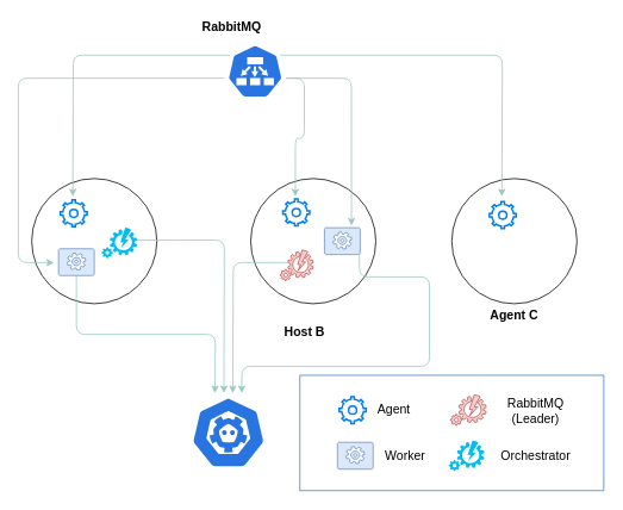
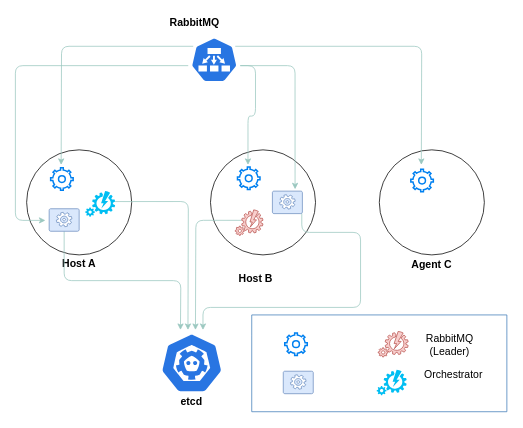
  <mxCell id="0" />
  <mxCell id="1" parent="0" />
  <mxCell id="2" value="" style="ellipse;whiteSpace=wrap;html=1;aspect=fixed;fillColor=none;" vertex="1" parent="1"><mxGeometry x="35" y="199" width="140" height="140" as="geometry" /></mxCell>
  <mxCell id="3" value="" style="ellipse;whiteSpace=wrap;html=1;aspect=fixed;fillColor=none;" parent="1" vertex="1"><mxGeometry x="505" y="199" width="140" height="140" as="geometry" /></mxCell>
  <mxCell id="4" value="" style="ellipse;whiteSpace=wrap;html=1;aspect=fixed;fillColor=none;" vertex="1" parent="1"><mxGeometry x="280" y="199" width="140" height="140" as="geometry" /></mxCell>
  <mxCell id="5" style="edgeStyle=orthogonalEdgeStyle;rounded=1;orthogonalLoop=1;jettySize=auto;html=1;exitX=1;exitY=0.41;exitDx=0;exitDy=0;exitPerimeter=0;strokeColor=#9AC7BF;" edge="1" parent="1" source="6"><mxGeometry relative="1" as="geometry"><mxPoint x="250" y="439" as="targetPoint" /></mxGeometry></mxCell>
  <mxCell id="6" value="" style="verticalLabelPosition=bottom;html=1;verticalAlign=top;align=center;strokeColor=none;fillColor=#00BEF2;shape=mxgraph.azure.automation;pointerEvents=1;" parent="1" vertex="1"><mxGeometry x="113" y="254" width="40" height="34" as="geometry" /></mxCell>
  <mxCell id="7" value="" style="html=1;verticalLabelPosition=bottom;align=center;labelBackgroundColor=#ffffff;verticalAlign=top;strokeWidth=2;strokeColor=#0080F0;shadow=0;dashed=0;shape=mxgraph.ios7.icons.settings;" parent="1" vertex="1"><mxGeometry x="316" y="222" width="30" height="30" as="geometry" /></mxCell>
  <mxCell id="8" value="" style="html=1;verticalLabelPosition=bottom;align=center;labelBackgroundColor=#ffffff;verticalAlign=top;strokeWidth=2;strokeColor=#0080F0;shadow=0;dashed=0;shape=mxgraph.ios7.icons.settings;" parent="1" vertex="1"><mxGeometry x="547" y="225" width="30" height="30" as="geometry" /></mxCell>
+ <mxCell id="9" value="Host A" style="text;html=1;strokeColor=none;fillColor=none;align=center;verticalAlign=middle;whiteSpace=wrap;rounded=0;fontSize=14;fontStyle=1" parent="1" vertex="1"><mxGeometry x="80" y="340" width="50" height="20" as="geometry" /></mxCell>
  <mxCell id="10" value="Host B" style="text;html=1;strokeColor=none;fillColor=none;align=center;verticalAlign=middle;whiteSpace=wrap;rounded=0;fontSize=14;fontStyle=1" parent="1" vertex="1"><mxGeometry x="314.5" y="361" width="51" height="20" as="geometry" /></mxCell>
  <mxCell id="11" value="Agent C" style="text;html=1;strokeColor=none;fillColor=none;align=center;verticalAlign=middle;whiteSpace=wrap;rounded=0;fontSize=14;fontStyle=1" parent="1" vertex="1"><mxGeometry x="539" y="347" width="72" height="9" as="geometry" /></mxCell>
- <mxCell id="12" value="Agent" style="text;html=1;strokeColor=none;fillColor=none;align=center;verticalAlign=middle;whiteSpace=wrap;rounded=0;fontStyle=0;fontSize=14;" parent="1" vertex="1"><mxGeometry x="409" y="447" width="63" height="20" as="geometry" /></mxCell>
  <mxCell id="13" style="edgeStyle=orthogonalEdgeStyle;rounded=1;orthogonalLoop=1;jettySize=auto;html=1;exitX=0.5;exitY=1;exitDx=0;exitDy=0;exitPerimeter=0;strokeColor=#9AC7BF;" edge="1" parent="1" source="14"><mxGeometry relative="1" as="geometry"><mxPoint x="240" y="439" as="targetPoint" /></mxGeometry></mxCell>
  <mxCell id="14" value="" style="verticalLabelPosition=bottom;html=1;verticalAlign=top;align=center;strokeColor=#6c8ebf;fillColor=#dae8fc;shape=mxgraph.azure.worker_role;" parent="1" vertex="1"><mxGeometry x="65" y="277.5" width="40" height="30" as="geometry" /></mxCell>
  <mxCell id="15" style="edgeStyle=orthogonalEdgeStyle;rounded=1;orthogonalLoop=1;jettySize=auto;html=1;exitX=0.98;exitY=0.99;exitDx=0;exitDy=0;exitPerimeter=0;strokeColor=#9AC7BF;" edge="1" parent="1" source="16"><mxGeometry relative="1" as="geometry"><mxPoint x="270" y="439" as="targetPoint" /><Array as="points"><mxPoint x="480" y="309" /><mxPoint x="480" y="409" /><mxPoint x="270" y="409" /></Array></mxGeometry></mxCell>
  <mxCell id="16" value="" style="verticalLabelPosition=bottom;html=1;verticalAlign=top;align=center;strokeColor=#6c8ebf;fillColor=#dae8fc;shape=mxgraph.azure.worker_role;" parent="1" vertex="1"><mxGeometry x="362.5" y="254" width="40" height="30" as="geometry" /></mxCell>
  <mxCell id="17" style="edgeStyle=orthogonalEdgeStyle;rounded=1;orthogonalLoop=1;jettySize=auto;html=1;exitX=0.23;exitY=0.41;exitDx=0;exitDy=0;exitPerimeter=0;strokeColor=#9AC7BF;" edge="1" parent="1" source="18"><mxGeometry relative="1" as="geometry"><mxPoint x="260" y="439" as="targetPoint" /></mxGeometry></mxCell>
  <mxCell id="18" value="" style="verticalLabelPosition=bottom;html=1;verticalAlign=top;align=center;strokeColor=#b85450;fillColor=#f8cecc;shape=mxgraph.azure.automation;pointerEvents=1;" parent="1" vertex="1"><mxGeometry x="313" y="279" width="37" height="34" as="geometry" /></mxCell>
- <mxCell id="19" value="Worker" style="text;html=1;strokeColor=none;fillColor=none;align=center;verticalAlign=middle;whiteSpace=wrap;rounded=0;fontStyle=0;fontSize=14;" parent="1" vertex="1"><mxGeometry x="419" y="499" width="68" height="20" as="geometry" /></mxCell>
  <mxCell id="20" value="RabbitMQ (Leader)" style="text;html=1;strokeColor=none;fillColor=none;align=center;verticalAlign=middle;whiteSpace=wrap;rounded=0;fontStyle=0;fontSize=14;" parent="1" vertex="1"><mxGeometry x="548.5" y="449" width="100" height="20" as="geometry" /></mxCell>
+ <mxCell id="21" value="etcd" style="text;html=1;strokeColor=none;fillColor=none;align=center;verticalAlign=middle;whiteSpace=wrap;rounded=0;fontSize=14;fontStyle=1" parent="1" vertex="1"><mxGeometry x="235" y="524" width="40" height="20" as="geometry" /></mxCell>
  <mxCell id="22" value="RabbitMQ" style="text;html=1;strokeColor=none;fillColor=none;align=center;verticalAlign=middle;whiteSpace=wrap;rounded=0;fontSize=14;fontStyle=1" parent="1" vertex="1"><mxGeometry x="239" y="20" width="40" height="20" as="geometry" /></mxCell>
  <mxCell id="23" value="" style="verticalLabelPosition=bottom;html=1;verticalAlign=top;align=center;strokeColor=none;fillColor=#00BEF2;shape=mxgraph.azure.automation;pointerEvents=1;" parent="1" vertex="1"><mxGeometry x="501.5" y="492" width="40" height="34" as="geometry" /></mxCell>
  <mxCell id="24" value="" style="verticalLabelPosition=bottom;html=1;verticalAlign=top;align=center;strokeColor=#b85450;fillColor=#f8cecc;shape=mxgraph.azure.automation;pointerEvents=1;" parent="1" vertex="1"><mxGeometry x="503.5" y="441" width="40" height="34" as="geometry" /></mxCell>
  <mxCell id="25" value="" style="verticalLabelPosition=bottom;html=1;verticalAlign=top;align=center;strokeColor=#6c8ebf;fillColor=#dae8fc;shape=mxgraph.azure.worker_role;" parent="1" vertex="1"><mxGeometry x="377" y="494" width="40" height="30" as="geometry" /></mxCell>
  <mxCell id="26" value="" style="html=1;verticalLabelPosition=bottom;align=center;labelBackgroundColor=#ffffff;verticalAlign=top;strokeWidth=2;strokeColor=#0080F0;shadow=0;dashed=0;shape=mxgraph.ios7.icons.settings;" parent="1" vertex="1"><mxGeometry x="379" y="443" width="30" height="30" as="geometry" /></mxCell>
- <mxCell id="27" value="Orchestrator" style="text;html=1;strokeColor=none;fillColor=none;align=center;verticalAlign=middle;whiteSpace=wrap;rounded=0;fontStyle=0;fontSize=14;" parent="1" vertex="1"><mxGeometry x="548.5" y="499" width="100" height="20" as="geometry" /></mxCell>
+ <mxCell id="27" value="Orchestrator" style="text;html=1;strokeColor=none;fillColor=none;align=center;verticalAlign=middle;whiteSpace=wrap;rounded=0;fontStyle=0;fontSize=14;" parent="1" vertex="1"><mxGeometry x="553.5" y="489" width="100" height="20" as="geometry" /></mxCell>
  <mxCell id="28" value="" style="html=1;dashed=0;whitespace=wrap;fillColor=#2875E2;strokeColor=#ffffff;points=[[0.005,0.63,0],[0.1,0.2,0],[0.9,0.2,0],[0.5,0,0],[0.995,0.63,0],[0.72,0.99,0],[0.5,1,0],[0.28,0.99,0]];shape=mxgraph.kubernetes.icon;prIcon=etcd" vertex="1" parent="1"><mxGeometry x="195" y="443" width="120" height="80" as="geometry" /></mxCell>
  <mxCell id="29" style="edgeStyle=orthogonalEdgeStyle;rounded=1;orthogonalLoop=1;jettySize=auto;html=1;exitX=0.005;exitY=0.63;exitDx=0;exitDy=0;exitPerimeter=0;strokeColor=#9AC7BF;" edge="1" parent="1" source="34"><mxGeometry relative="1" as="geometry"><mxPoint x="60" y="293" as="targetPoint" /><Array as="points"><mxPoint x="20" y="87" /><mxPoint x="20" y="293" /></Array></mxGeometry></mxCell>
  <mxCell id="30" style="edgeStyle=orthogonalEdgeStyle;rounded=1;orthogonalLoop=1;jettySize=auto;html=1;exitX=0.1;exitY=0.2;exitDx=0;exitDy=0;exitPerimeter=0;strokeColor=#9AC7BF;" edge="1" parent="1" source="34"><mxGeometry relative="1" as="geometry"><mxPoint x="81" y="219" as="targetPoint" /></mxGeometry></mxCell>
  <mxCell id="31" style="edgeStyle=orthogonalEdgeStyle;rounded=1;orthogonalLoop=1;jettySize=auto;html=1;exitX=0.9;exitY=0.2;exitDx=0;exitDy=0;exitPerimeter=0;strokeColor=#9AC7BF;" edge="1" parent="1" source="34"><mxGeometry relative="1" as="geometry"><mxPoint x="561" y="219" as="targetPoint" /></mxGeometry></mxCell>
  <mxCell id="32" style="edgeStyle=orthogonalEdgeStyle;rounded=1;orthogonalLoop=1;jettySize=auto;html=1;exitX=0.995;exitY=0.63;exitDx=0;exitDy=0;exitPerimeter=0;entryX=0.357;entryY=0.143;entryDx=0;entryDy=0;entryPerimeter=0;strokeColor=#9AC7BF;" edge="1" parent="1" source="34" target="4"><mxGeometry relative="1" as="geometry" /></mxCell>
  <mxCell id="33" style="edgeStyle=orthogonalEdgeStyle;rounded=1;orthogonalLoop=1;jettySize=auto;html=1;exitX=0.995;exitY=0.63;exitDx=0;exitDy=0;exitPerimeter=0;entryX=0.756;entryY=-0.083;entryDx=0;entryDy=0;entryPerimeter=0;strokeColor=#9AC7BF;" edge="1" parent="1" source="34" target="16"><mxGeometry relative="1" as="geometry" /></mxCell>
  <mxCell id="34" value="" style="html=1;dashed=0;whitespace=wrap;fillColor=#2875E2;strokeColor=#ffffff;points=[[0.005,0.63,0],[0.1,0.2,0],[0.9,0.2,0],[0.5,0,0],[0.995,0.63,0],[0.72,0.99,0],[0.5,1,0],[0.28,0.99,0]];shape=mxgraph.kubernetes.icon;prIcon=ep" vertex="1" parent="1"><mxGeometry x="250" y="49" width="70" height="60" as="geometry" /></mxCell>
  <mxCell id="35" value="" style="swimlane;fontStyle=0;horizontal=1;collapsible=0;startSize=28;swimlaneLine=0;swimlaneFillColor=none;fillColor=none;rounded=0;whiteSpace=wrap;html=1;absoluteArcSize=1;arcSize=12;strokeColor=#417CB9;verticalAlign=top;align=left;spacingLeft=30;spacingTop=1;dashed=0;strokeWidth=1;" vertex="1" parent="1"><mxGeometry x="335" y="419" width="340" height="129" as="geometry" /></mxCell>
  <mxCell id="36" value="" style="html=1;verticalLabelPosition=bottom;align=center;labelBackgroundColor=#ffffff;verticalAlign=top;strokeWidth=2;strokeColor=#0080F0;shadow=0;dashed=0;shape=mxgraph.ios7.icons.settings;direction=south;" parent="1" vertex="1"><mxGeometry x="67" y="223" width="30" height="30" as="geometry" /></mxCell>
